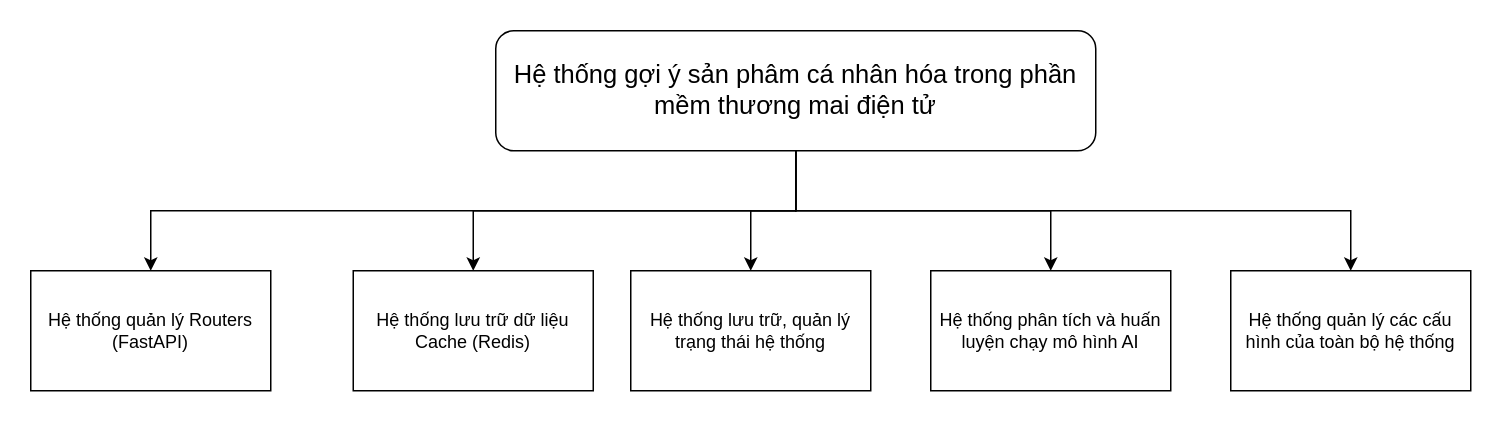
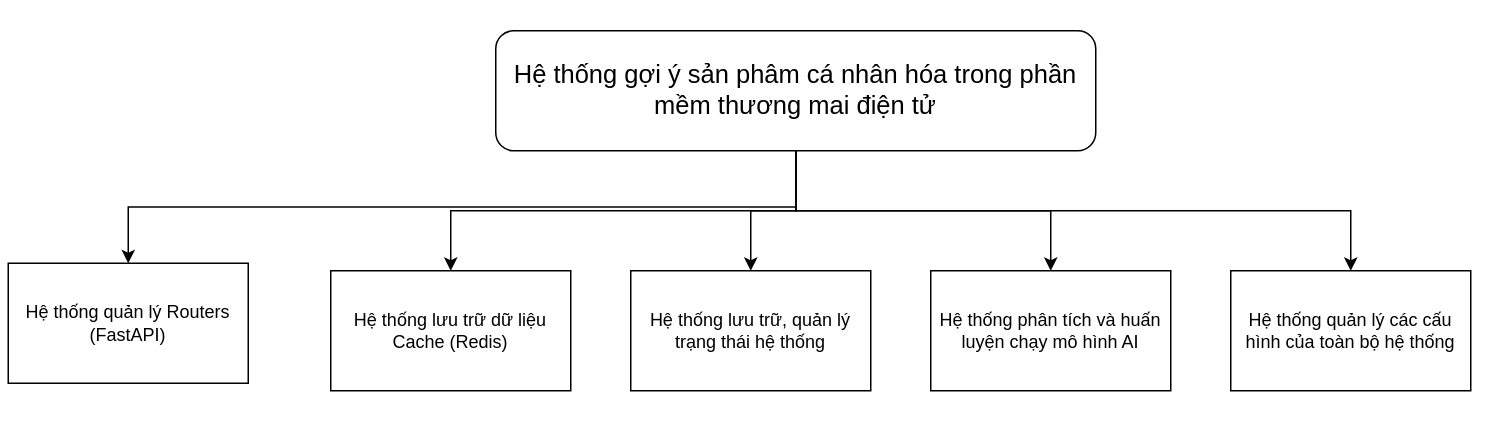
  <mxCell id="0" />
  <mxCell id="1" parent="0" />
  <mxCell id="2" style="edgeStyle=orthogonalEdgeStyle;rounded=0;orthogonalLoop=1;jettySize=auto;html=1;exitX=0.5;exitY=1;exitDx=0;exitDy=0;entryX=0.5;entryY=0;entryDx=0;entryDy=0;" parent="1" source="7" target="8" edge="1"><mxGeometry relative="1" as="geometry" /></mxCell>
  <mxCell id="3" style="edgeStyle=orthogonalEdgeStyle;rounded=0;orthogonalLoop=1;jettySize=auto;html=1;exitX=0.5;exitY=1;exitDx=0;exitDy=0;entryX=0.5;entryY=0;entryDx=0;entryDy=0;" parent="1" source="7" target="9" edge="1"><mxGeometry relative="1" as="geometry" /></mxCell>
  <mxCell id="4" style="edgeStyle=orthogonalEdgeStyle;rounded=0;orthogonalLoop=1;jettySize=auto;html=1;exitX=0.5;exitY=1;exitDx=0;exitDy=0;entryX=0.5;entryY=0;entryDx=0;entryDy=0;" parent="1" source="7" target="10" edge="1"><mxGeometry relative="1" as="geometry" /></mxCell>
  <mxCell id="5" style="edgeStyle=orthogonalEdgeStyle;rounded=0;orthogonalLoop=1;jettySize=auto;html=1;exitX=0.5;exitY=1;exitDx=0;exitDy=0;entryX=0.5;entryY=0;entryDx=0;entryDy=0;" parent="1" source="7" target="11" edge="1"><mxGeometry relative="1" as="geometry" /></mxCell>
  <mxCell id="6" style="edgeStyle=orthogonalEdgeStyle;rounded=0;orthogonalLoop=1;jettySize=auto;html=1;exitX=0.5;exitY=1;exitDx=0;exitDy=0;entryX=0.5;entryY=0;entryDx=0;entryDy=0;" edge="1" parent="1" source="7" target="12"><mxGeometry relative="1" as="geometry" /></mxCell>
  <mxCell id="7" value="&lt;font style=&quot;font-size: 17px;&quot;&gt;Hệ thống gợi ý sản phâm cá nhân hóa trong phần mềm thương mai điện tử&lt;/font&gt;" style="rounded=1;whiteSpace=wrap;html=1;" parent="1" vertex="1"><mxGeometry x="330" y="20" width="400" height="80" as="geometry" /></mxCell>
- <mxCell id="8" value="Hệ thống quản lý Routers&lt;div&gt;(FastAPI)&lt;/div&gt;" style="rounded=0;whiteSpace=wrap;html=1;" parent="1" vertex="1"><mxGeometry x="20" y="180" width="160" height="80" as="geometry" /></mxCell>
- <mxCell id="9" value="Hệ thống lưu trữ dữ liệu&lt;div&gt;Cache (Redis)&lt;/div&gt;" style="rounded=0;whiteSpace=wrap;html=1;" parent="1" vertex="1"><mxGeometry x="235" y="180" width="160" height="80" as="geometry" /></mxCell>
+ <mxCell id="8" value="Hệ thống quản lý Routers&lt;div&gt;(FastAPI)&lt;/div&gt;" style="rounded=0;whiteSpace=wrap;html=1;" parent="1" vertex="1"><mxGeometry x="5" y="175" width="160" height="80" as="geometry" /></mxCell>
+ <mxCell id="9" value="Hệ thống lưu trữ dữ liệu&lt;div&gt;Cache (Redis)&lt;/div&gt;" style="rounded=0;whiteSpace=wrap;html=1;" parent="1" vertex="1"><mxGeometry x="220" y="180" width="160" height="80" as="geometry" /></mxCell>
  <mxCell id="10" value="Hệ thống lưu trữ, quản lý&lt;div&gt;trạng thái hệ thống&lt;/div&gt;" style="rounded=0;whiteSpace=wrap;html=1;" parent="1" vertex="1"><mxGeometry x="420" y="180" width="160" height="80" as="geometry" /></mxCell>
  <mxCell id="11" value="Hệ thống phân tích và huấn luyện chạy mô hình AI" style="rounded=0;whiteSpace=wrap;html=1;" parent="1" vertex="1"><mxGeometry x="620" y="180" width="160" height="80" as="geometry" /></mxCell>
  <mxCell id="12" value="Hệ thống quản lý các cấu hình của toàn bộ hệ thống" style="rounded=0;whiteSpace=wrap;html=1;" vertex="1" parent="1"><mxGeometry x="820" y="180" width="160" height="80" as="geometry" /></mxCell>
